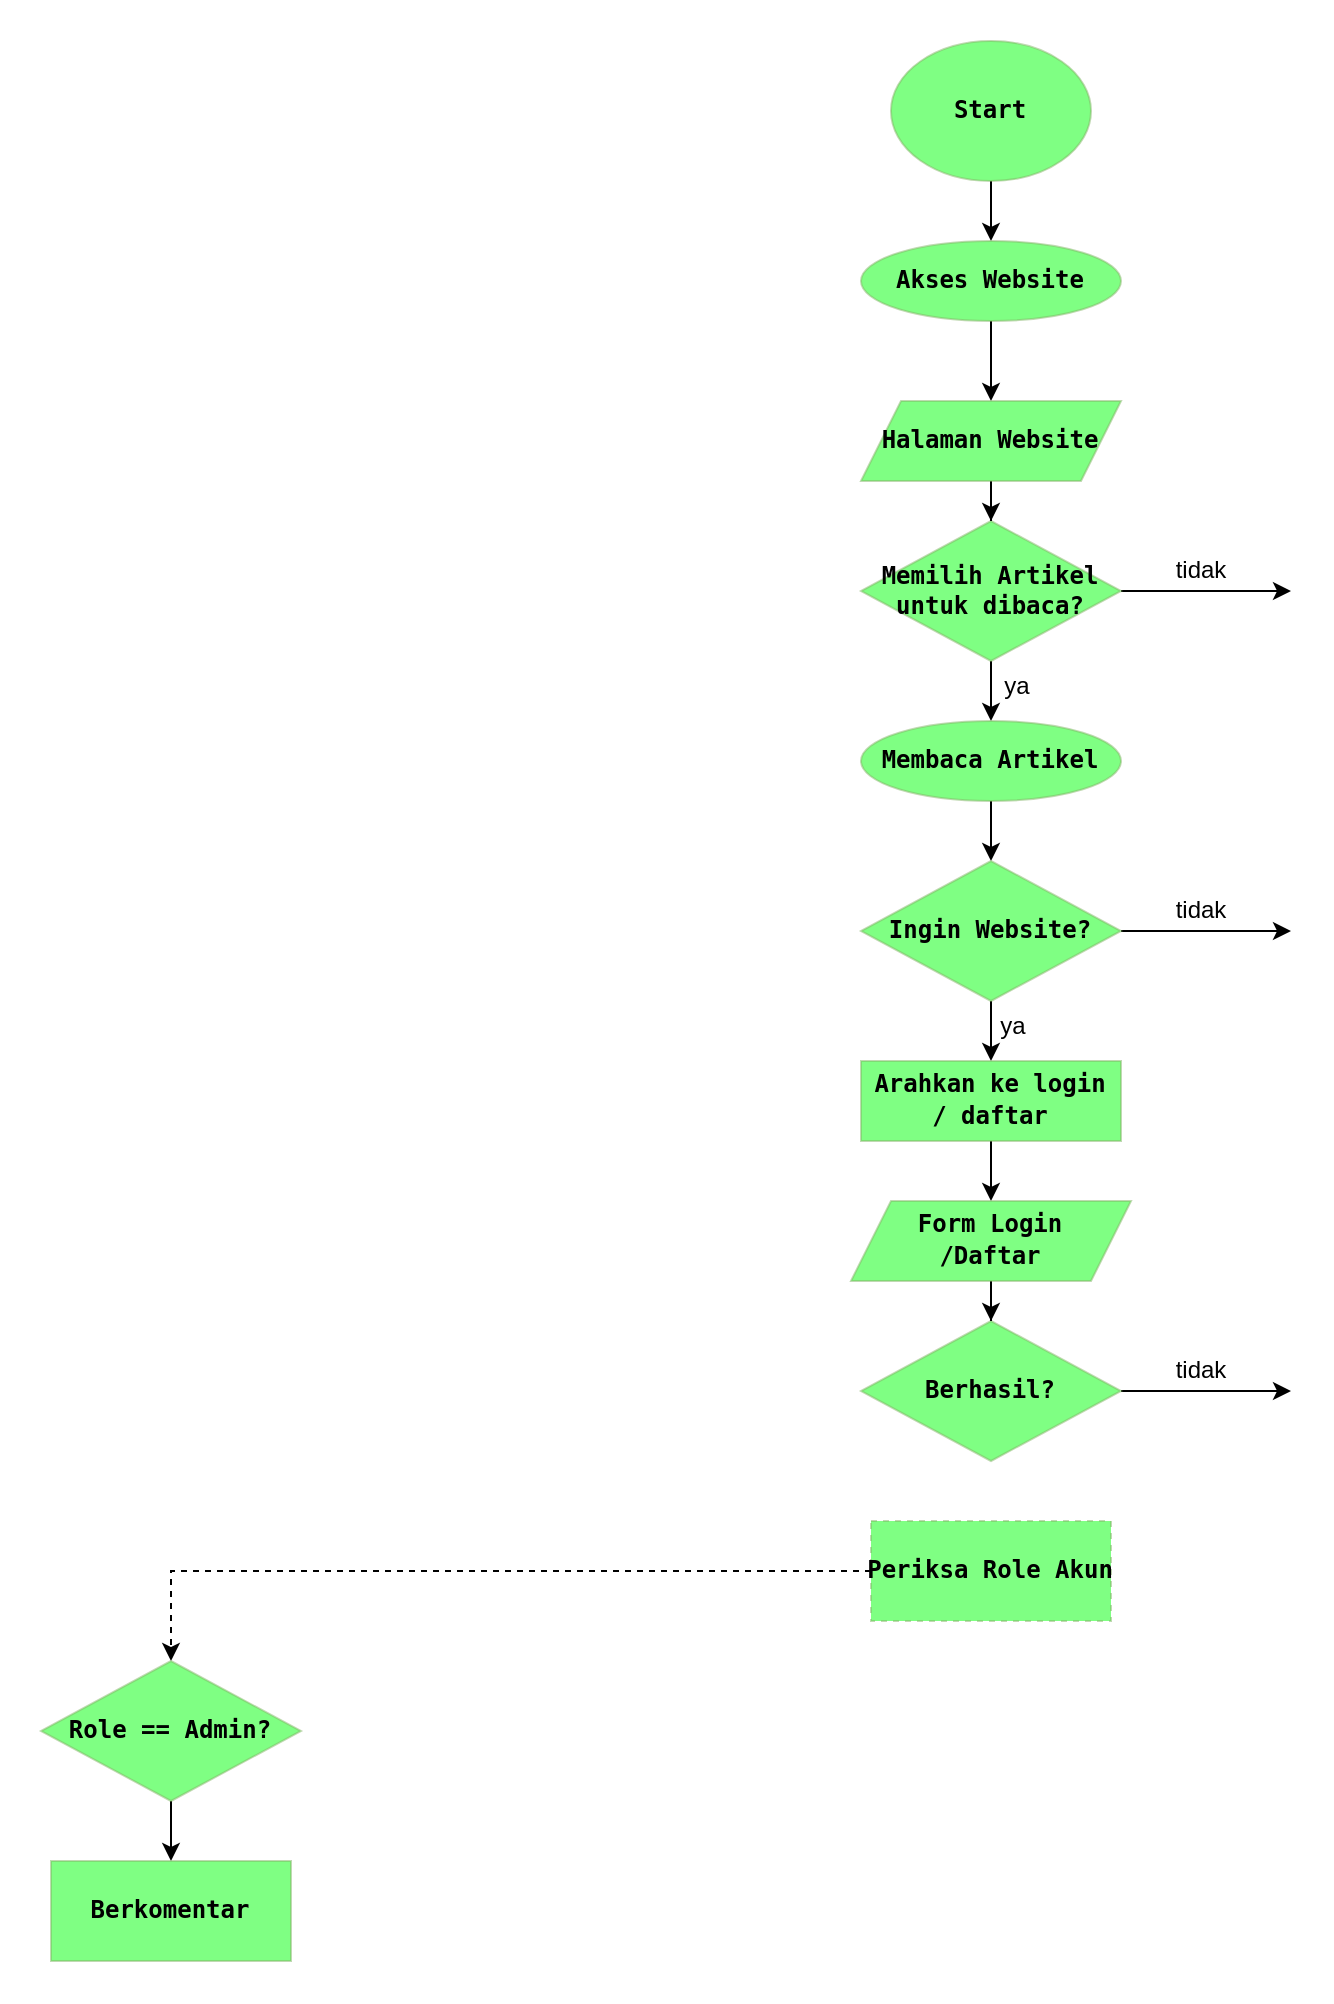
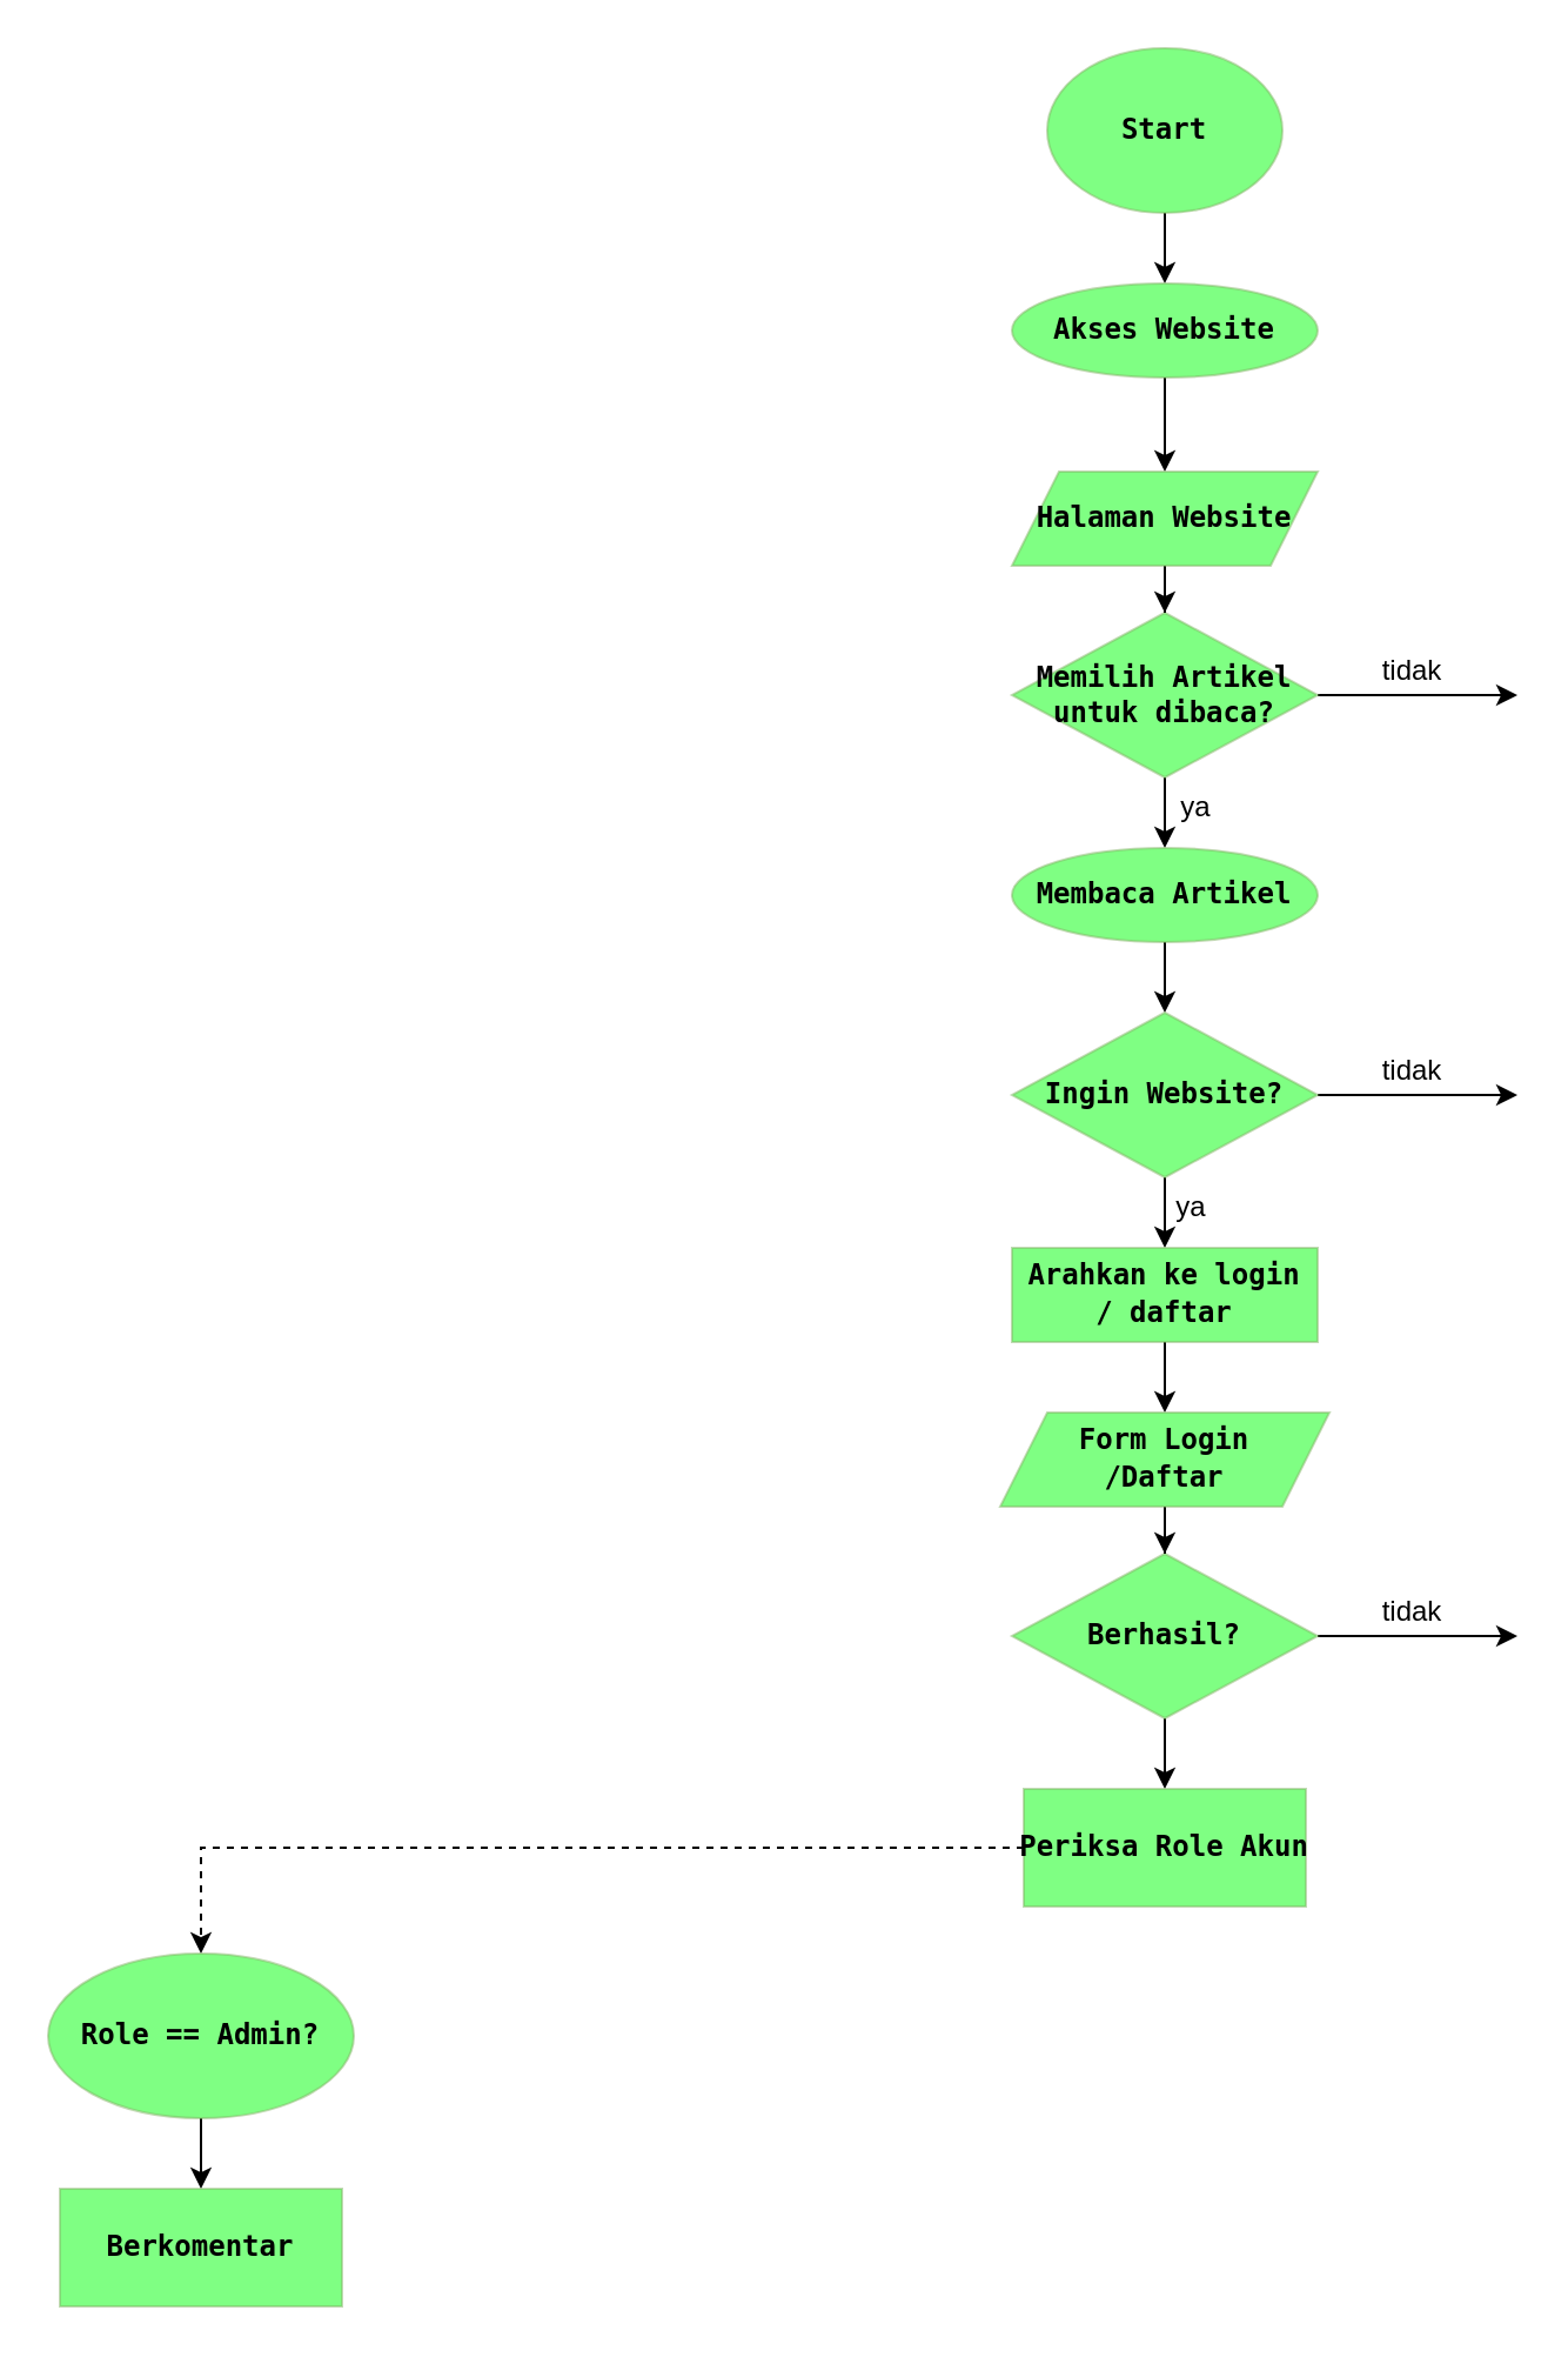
  <mxCell id="0" />
  <mxCell id="1" parent="0" />
  <mxCell id="2" value="" style="edgeStyle=orthogonalEdgeStyle;rounded=0;orthogonalLoop=1;jettySize=auto;html=1;" edge="1" parent="1" source="3" target="5"><mxGeometry relative="1" as="geometry" /></mxCell>
  <mxCell id="3" value="&lt;pre&gt;&lt;b&gt;Start&lt;/b&gt;&lt;/pre&gt;" style="ellipse;whiteSpace=wrap;html=1;strokeWidth=1;opacity=50;strokeColor=#82b366;fillColor=#00FF09;" vertex="1" parent="1"><mxGeometry x="445" y="20" width="100" height="70" as="geometry" /></mxCell>
  <mxCell id="4" value="" style="edgeStyle=orthogonalEdgeStyle;rounded=0;orthogonalLoop=1;jettySize=auto;html=1;" edge="1" parent="1" source="5" target="31"><mxGeometry relative="1" as="geometry" /></mxCell>
  <mxCell id="5" value="&lt;pre&gt;&lt;b&gt;Akses Website&lt;/b&gt;&lt;/pre&gt;" style="ellipse;whiteSpace=wrap;html=1;strokeWidth=1;opacity=50;strokeColor=#82b366;fillColor=#00FF09;" vertex="1" parent="1"><mxGeometry x="430" y="120" width="130" height="40" as="geometry" /></mxCell>
  <mxCell id="6" value="" style="edgeStyle=orthogonalEdgeStyle;rounded=0;orthogonalLoop=1;jettySize=auto;html=1;" edge="1" parent="1" source="8" target="10"><mxGeometry relative="1" as="geometry"><mxPoint x="495" y="370" as="targetPoint" /></mxGeometry></mxCell>
  <mxCell id="7" value="" style="edgeStyle=orthogonalEdgeStyle;rounded=0;orthogonalLoop=1;jettySize=auto;html=1;" edge="1" parent="1" source="8"><mxGeometry relative="1" as="geometry"><mxPoint x="645" y="295" as="targetPoint" /></mxGeometry></mxCell>
  <mxCell id="8" value="&lt;pre&gt;&lt;b&gt;Memilih Artikel&lt;br&gt;untuk dibaca?&lt;/b&gt;&lt;/pre&gt;" style="rhombus;whiteSpace=wrap;html=1;strokeWidth=1;opacity=50;strokeColor=#82b366;fillColor=#00FF09;" vertex="1" parent="1"><mxGeometry x="430" y="260" width="130" height="70" as="geometry" /></mxCell>
  <mxCell id="9" value="" style="edgeStyle=orthogonalEdgeStyle;rounded=0;orthogonalLoop=1;jettySize=auto;html=1;entryX=0.5;entryY=0;entryDx=0;entryDy=0;" edge="1" parent="1" source="10" target="15"><mxGeometry relative="1" as="geometry"><mxPoint x="495" y="460" as="targetPoint" /></mxGeometry></mxCell>
  <mxCell id="10" value="&lt;pre&gt;&lt;b&gt;Membaca Artikel&lt;/b&gt;&lt;/pre&gt;" style="ellipse;whiteSpace=wrap;html=1;strokeWidth=1;opacity=50;strokeColor=#82b366;fillColor=#00FF09;" vertex="1" parent="1"><mxGeometry x="430" y="360" width="130" height="40" as="geometry" /></mxCell>
  <mxCell id="11" value="ya" style="text;html=1;align=center;verticalAlign=middle;resizable=0;points=[];autosize=1;strokeColor=none;fillColor=none;" vertex="1" parent="1"><mxGeometry x="488" y="328" width="40" height="30" as="geometry" /></mxCell>
  <mxCell id="12" value="t&lt;span style=&quot;background-color: transparent; color: light-dark(rgb(0, 0, 0), rgb(255, 255, 255));&quot;&gt;idak&lt;/span&gt;" style="text;html=1;align=center;verticalAlign=middle;resizable=0;points=[];autosize=1;strokeColor=none;fillColor=none;" vertex="1" parent="1"><mxGeometry x="575" y="270" width="50" height="30" as="geometry" /></mxCell>
  <mxCell id="13" value="" style="edgeStyle=orthogonalEdgeStyle;rounded=0;orthogonalLoop=1;jettySize=auto;html=1;" edge="1" parent="1" source="15"><mxGeometry relative="1" as="geometry"><mxPoint x="645" y="465" as="targetPoint" /></mxGeometry></mxCell>
  <mxCell id="14" value="" style="edgeStyle=orthogonalEdgeStyle;rounded=0;orthogonalLoop=1;jettySize=auto;html=1;" edge="1" parent="1" source="15" target="19"><mxGeometry relative="1" as="geometry"><mxPoint x="495" y="560" as="targetPoint" /></mxGeometry></mxCell>
  <mxCell id="15" value="&lt;pre&gt;&lt;b&gt;Ingin Website?&lt;/b&gt;&lt;br&gt;&lt;/pre&gt;" style="rhombus;whiteSpace=wrap;html=1;strokeWidth=1;opacity=50;strokeColor=#82b366;fillColor=#00FF09;" vertex="1" parent="1"><mxGeometry x="430" y="430" width="130" height="70" as="geometry" /></mxCell>
  <mxCell id="16" value="t&lt;span style=&quot;background-color: transparent; color: light-dark(rgb(0, 0, 0), rgb(255, 255, 255));&quot;&gt;idak&lt;/span&gt;" style="text;html=1;align=center;verticalAlign=middle;resizable=0;points=[];autosize=1;strokeColor=none;fillColor=none;" vertex="1" parent="1"><mxGeometry x="575" y="440" width="50" height="30" as="geometry" /></mxCell>
  <mxCell id="17" value="ya" style="text;html=1;align=center;verticalAlign=middle;resizable=0;points=[];autosize=1;strokeColor=none;fillColor=none;" vertex="1" parent="1"><mxGeometry x="486" y="498" width="40" height="30" as="geometry" /></mxCell>
  <mxCell id="18" value="" style="edgeStyle=orthogonalEdgeStyle;rounded=0;orthogonalLoop=1;jettySize=auto;html=1;" edge="1" parent="1" source="19" target="29"><mxGeometry relative="1" as="geometry" /></mxCell>
  <mxCell id="19" value="&lt;pre style=&quot;line-height: 30%;&quot;&gt;&lt;b&gt;Arahkan ke login&lt;/b&gt;&lt;/pre&gt;&lt;pre style=&quot;line-height: 30%;&quot;&gt;&lt;b&gt;/ daftar&lt;/b&gt;&lt;/pre&gt;" style="whiteSpace=wrap;html=1;strokeWidth=1;opacity=50;strokeColor=#82b366;fillColor=#00FF09;" vertex="1" parent="1"><mxGeometry x="430" y="530" width="130" height="40" as="geometry" /></mxCell>
+ <mxCell id="20" value="" style="edgeStyle=orthogonalEdgeStyle;rounded=0;orthogonalLoop=1;jettySize=auto;html=1;" edge="1" parent="1" source="22" target="24"><mxGeometry relative="1" as="geometry" /></mxCell>
  <mxCell id="21" value="" style="edgeStyle=orthogonalEdgeStyle;rounded=0;orthogonalLoop=1;jettySize=auto;html=1;" edge="1" parent="1" source="22"><mxGeometry relative="1" as="geometry"><mxPoint x="645" y="695" as="targetPoint" /></mxGeometry></mxCell>
  <mxCell id="22" value="&lt;pre&gt;&lt;b&gt;Berhasil?&lt;/b&gt;&lt;br&gt;&lt;/pre&gt;" style="rhombus;whiteSpace=wrap;html=1;strokeWidth=1;opacity=50;strokeColor=#82b366;fillColor=#00FF09;" vertex="1" parent="1"><mxGeometry x="430" y="660" width="130" height="70" as="geometry" /></mxCell>
  <mxCell id="23" value="" style="edgeStyle=orthogonalEdgeStyle;rounded=0;orthogonalLoop=1;jettySize=auto;html=1;entryX=0.5;entryY=0;entryDx=0;entryDy=0;dashed=1;" edge="1" parent="1" source="24" target="26"><mxGeometry relative="1" as="geometry"><mxPoint y="820" as="targetPoint" x="80" /></mxGeometry></mxCell>
- <mxCell id="24" value="&lt;pre&gt;&lt;b&gt;Periksa Role Akun&lt;/b&gt;&lt;/pre&gt;" style="whiteSpace=wrap;html=1;fillColor=#00FF09;strokeColor=#82b366;strokeWidth=1;opacity=50;dashed=1;" vertex="1" parent="1"><mxGeometry x="435" y="760" width="120" height="50" as="geometry" /></mxCell>
+ <mxCell id="24" value="&lt;pre&gt;&lt;b&gt;Periksa Role Akun&lt;/b&gt;&lt;/pre&gt;" style="whiteSpace=wrap;html=1;fillColor=#00FF09;strokeColor=#82b366;strokeWidth=1;opacity=50;" vertex="1" parent="1"><mxGeometry x="435" y="760" width="120" height="50" as="geometry" /></mxCell>
  <mxCell id="25" value="" style="edgeStyle=orthogonalEdgeStyle;rounded=0;orthogonalLoop=1;jettySize=auto;html=1;entryX=0.5;entryY=0;entryDx=0;entryDy=0;" edge="1" parent="1" source="26" target="32"><mxGeometry relative="1" as="geometry"><mxPoint x="85" y="930" as="targetPoint" /></mxGeometry></mxCell>
- <mxCell id="26" value="&lt;pre&gt;&lt;b&gt;Role == Admin?&lt;/b&gt;&lt;br&gt;&lt;/pre&gt;" style="rhombus;whiteSpace=wrap;html=1;strokeWidth=1;opacity=50;strokeColor=#82b366;fillColor=#00FF09;" vertex="1" parent="1"><mxGeometry x="20" y="830" width="130" height="70" as="geometry" /></mxCell>
+ <mxCell id="26" value="&lt;pre&gt;&lt;b&gt;Role == Admin?&lt;/b&gt;&lt;br&gt;&lt;/pre&gt;" style="ellipse;whiteSpace=wrap;html=1;strokeWidth=1;opacity=50;strokeColor=#82b366;fillColor=#00FF09;" vertex="1" parent="1"><mxGeometry x="20" y="830" width="130" height="70" as="geometry" /></mxCell>
  <mxCell id="27" value="t&lt;span style=&quot;background-color: transparent; color: light-dark(rgb(0, 0, 0), rgb(255, 255, 255));&quot;&gt;idak&lt;/span&gt;" style="text;html=1;align=center;verticalAlign=middle;resizable=0;points=[];autosize=1;strokeColor=none;fillColor=none;" vertex="1" parent="1"><mxGeometry x="575" y="670" width="50" height="30" as="geometry" /></mxCell>
  <mxCell id="28" value="" style="edgeStyle=orthogonalEdgeStyle;rounded=0;orthogonalLoop=1;jettySize=auto;html=1;" edge="1" parent="1" source="29" target="22"><mxGeometry relative="1" as="geometry" /></mxCell>
  <mxCell id="29" value="&lt;pre style=&quot;line-height: 30%;&quot;&gt;&lt;b&gt;Form Login&lt;/b&gt;&lt;/pre&gt;&lt;pre style=&quot;line-height: 30%;&quot;&gt;&lt;b&gt;/Daftar&lt;/b&gt;&lt;/pre&gt;" style="shape=parallelogram;perimeter=parallelogramPerimeter;whiteSpace=wrap;html=1;fixedSize=1;fillColor=#00FF09;strokeColor=#82b366;strokeWidth=1;opacity=50;" vertex="1" parent="1"><mxGeometry x="425" y="600" width="140" height="40" as="geometry" /></mxCell>
  <mxCell id="30" value="" style="edgeStyle=orthogonalEdgeStyle;rounded=0;orthogonalLoop=1;jettySize=auto;html=1;entryX=0.5;entryY=0;entryDx=0;entryDy=0;" edge="1" parent="1" source="31" target="8"><mxGeometry relative="1" as="geometry"><mxPoint x="95" y="300" as="targetPoint" /></mxGeometry></mxCell>
  <mxCell id="31" value="&lt;pre&gt;&lt;b&gt;Halaman Website&lt;/b&gt;&lt;/pre&gt;" style="shape=parallelogram;perimeter=parallelogramPerimeter;whiteSpace=wrap;html=1;fixedSize=1;fillColor=#00FF09;strokeColor=#82b366;strokeWidth=1;opacity=50;" vertex="1" parent="1"><mxGeometry x="430" y="200" width="130" height="40" as="geometry" /></mxCell>
  <mxCell id="32" value="&lt;pre&gt;&lt;b&gt;Berkomentar&lt;/b&gt;&lt;/pre&gt;" style="whiteSpace=wrap;html=1;fillColor=#00FF09;strokeColor=#82b366;strokeWidth=1;opacity=50;" vertex="1" parent="1"><mxGeometry x="25" y="930" width="120" height="50" as="geometry" /></mxCell>
